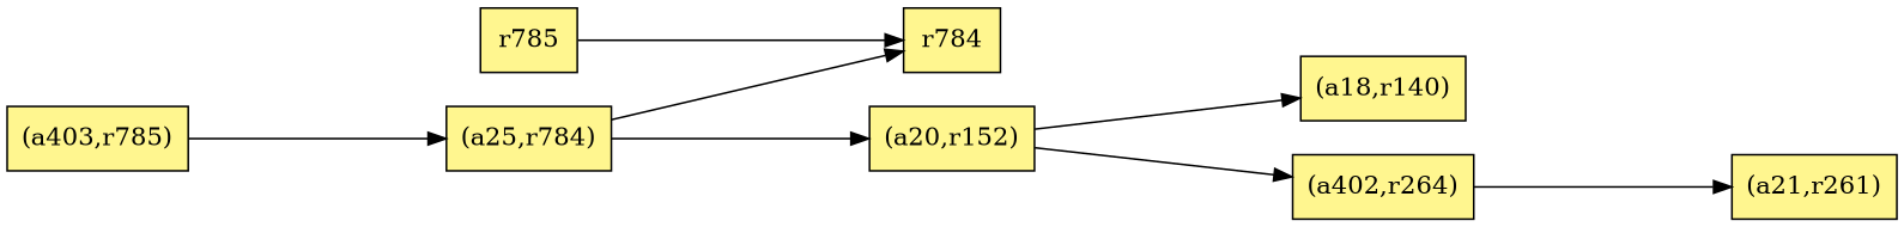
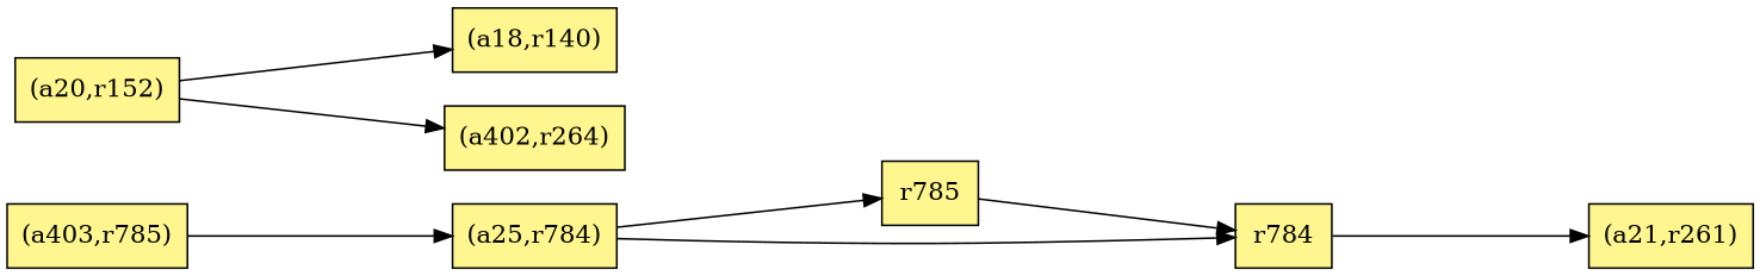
  digraph {
    rankdir=LR
    ranksep=2.0
    node [fillcolor=khaki1 shape=record style=filled]
    n1 [label="{(a21,r261)}"]
    n2 [label="{(a18,r140)}"]
    n3 [label="{r785}"]
    n4 [label="{r784}"]
    n5 [label="{(a403,r785)}"]
    n6 [label="{(a25,r784)}"]
    n7 [label="{(a20,r152)}"]
    n8 [label="{(a402,r264)}"]
    n3 -> n4
    n5 -> n6
    n6 -> n4
-   n6 -> n7
+   n6 -> n3
    n7 -> n2
    n7 -> n8
-   n8 -> n1
+   n4 -> n1
  }
